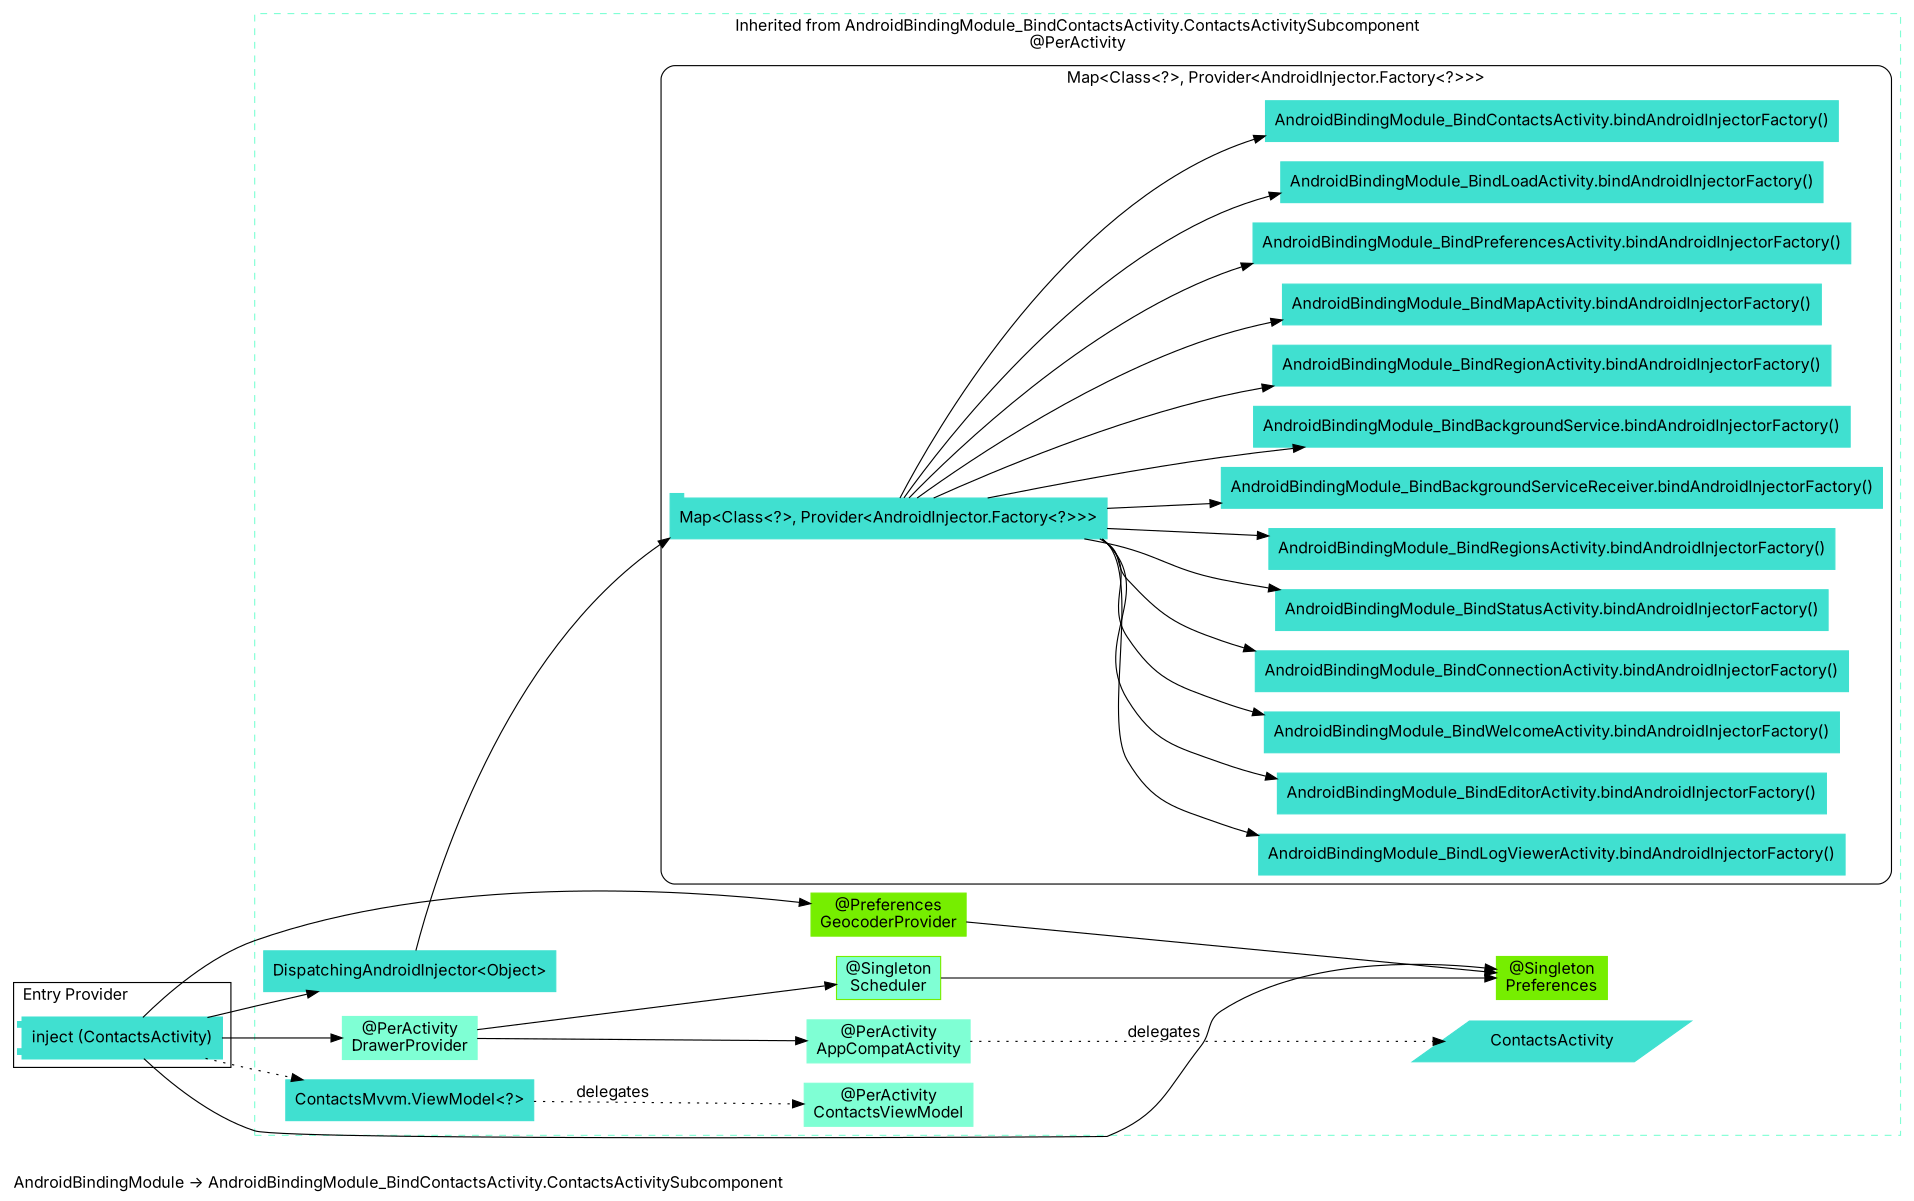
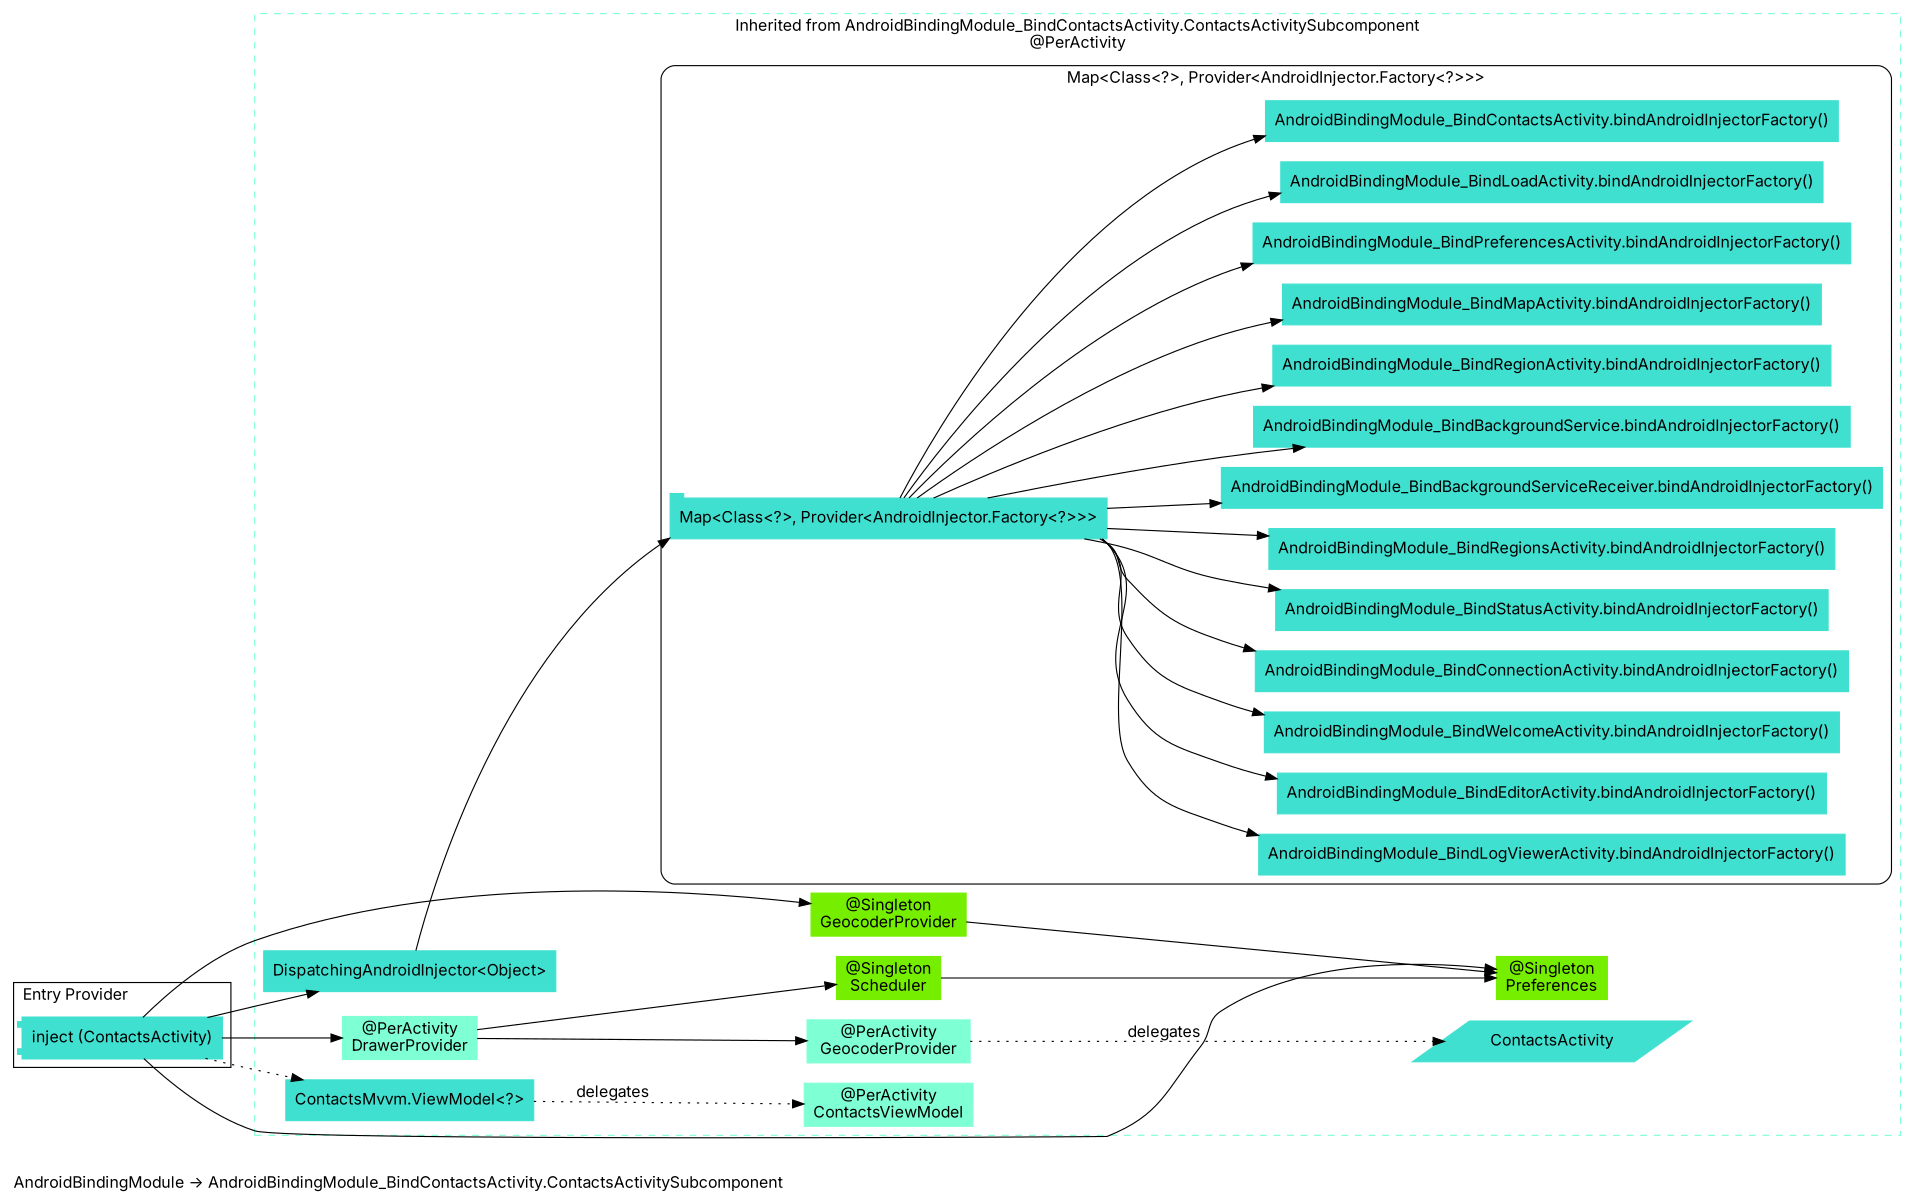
  digraph {
    compound=true
    fontname=Inter
    label="AndroidBindingModule → AndroidBindingModule_BindContactsActivity.ContactsActivitySubcomponent"
    labeljust=l
    rankdir=LR
    node [color=turquoise fontname=Inter shape=rectangle style=filled]
    edge [fontname=Inter]
    n1 [label="Map<Class<?>, Provider<AndroidInjector.Factory<?>>>" shape=tab]
    n2 [label="AndroidBindingModule_BindEditorActivity.bindAndroidInjectorFactory()"]
    n3 [label="AndroidBindingModule_BindWelcomeActivity.bindAndroidInjectorFactory()"]
    n4 [label="AndroidBindingModule_BindConnectionActivity.bindAndroidInjectorFactory()"]
    n5 [label="AndroidBindingModule_BindStatusActivity.bindAndroidInjectorFactory()"]
    n6 [label="AndroidBindingModule_BindRegionsActivity.bindAndroidInjectorFactory()"]
    n7 [label="AndroidBindingModule_BindBackgroundServiceReceiver.bindAndroidInjectorFactory()"]
    n8 [label="AndroidBindingModule_BindBackgroundService.bindAndroidInjectorFactory()"]
    n9 [label="AndroidBindingModule_BindRegionActivity.bindAndroidInjectorFactory()"]
    n10 [label="AndroidBindingModule_BindMapActivity.bindAndroidInjectorFactory()"]
    n11 [label="AndroidBindingModule_BindPreferencesActivity.bindAndroidInjectorFactory()"]
    n12 [label="AndroidBindingModule_BindLoadActivity.bindAndroidInjectorFactory()"]
    n13 [label="AndroidBindingModule_BindContactsActivity.bindAndroidInjectorFactory()"]
    n14 [label="AndroidBindingModule_BindLogViewerActivity.bindAndroidInjectorFactory()"]
    n15 [label="DispatchingAndroidInjector<Object>"]
    n16 [label="ContactsMvvm.ViewModel<?>"]
    n17 [color=aquamarine label="@PerActivity\nDrawerProvider"]
    n18 [color=chartreuse2 label="@Singleton\nPreferences"]
-   n19 [color=chartreuse2 label="@Preferences\nGeocoderProvider"]
+   n19 [color=chartreuse2 label="@Singleton\nGeocoderProvider"]
    n20 [color=aquamarine label="@PerActivity\nContactsViewModel"]
-   n21 [color=aquamarine label="@PerActivity\nAppCompatActivity"]
+   n21 [color=aquamarine label="@PerActivity\nGeocoderProvider"]
    n22 [label=ContactsActivity shape=parallelogram]
-   n23 [color=chartreuse2 label="@Singleton\nScheduler" fillcolor=aquamarine]
+   n23 [color=chartreuse2 label="@Singleton\nScheduler"]
    n24 [label="inject (ContactsActivity)" penwidth=2 shape=component]
    subgraph cluster_1 {
      color=aquamarine
      label="Inherited from AndroidBindingModule_BindContactsActivity.ContactsActivitySubcomponent\n@PerActivity"
      labeljust=c
      style=dashed
      n15
      n16
      n17
      n18
      n19
      n20
      n21
      n22
      n23
      subgraph cluster_2 {
        color=black
        label=<Map<Class<?>, Provider<AndroidInjector.Factory<?>>>>
        labeljust=c
        style=rounded
        n1
        n2
        n3
        n4
        n5
        n6
        n7
        n8
        n9
        n10
        n11
        n12
        n13
        n14
      }
    }
    subgraph cluster_3 {
      label="Entry Provider"
      n24
    }
    subgraph cluster_4 {
      label="Dependency Graph"
      subgraph cluster_5 {
        color=black
        label=<Map<Class<?>, Provider<AndroidInjector.Factory<?>>>>
        labeljust=c
        style=rounded
      }
    }
    subgraph cluster_6 {
      label=Subcomponents
      shape=folder
    }
    subgraph cluster_7 {
      label="Inherited from AndroidBindingModule"
      labeljust=c
      style=dashed
    }
    n1 -> n2
    n1 -> n3
    n1 -> n4
    n1 -> n5
    n1 -> n6
    n1 -> n7
    n1 -> n8
    n1 -> n9
    n1 -> n10
    n1 -> n11
    n1 -> n12
    n1 -> n13
    n1 -> n14
    n15 -> n1
    n16 -> n20 [label=delegates style=dotted]
    n17 -> n21
    n17 -> n23
    n19 -> n18
    n21 -> n22 [label=delegates style=dotted]
    n23 -> n18
    n24 -> n15
    n24 -> n16 [style=dotted]
    n24 -> n17
    n24 -> n18
    n24 -> n19
  }
